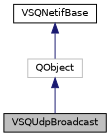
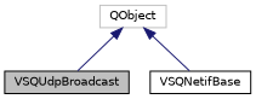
  digraph {
    node [color=black fillcolor=white fontname=Helvetica fontsize=10 shape=record style=filled]
    edge [color=midnightblue dir=back fontname=Helvetica fontsize=10 labelfontname=Helvetica labelfontsize=10 style=solid]
    n1 [fillcolor=grey75 fontcolor=black height=0.2 label=VSQUdpBroadcast width=0.4]
    n2 [height=0.2 label=VSQNetifBase width=0.4]
    n3 [color=grey75 height=0.2 label=QObject width=0.4]
    n3 -> n1
-   n2 -> n3
+   n3 -> n2
  }
